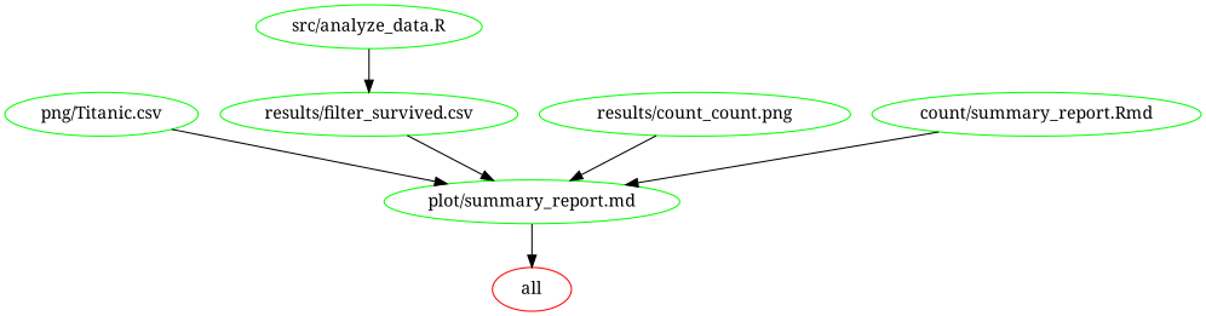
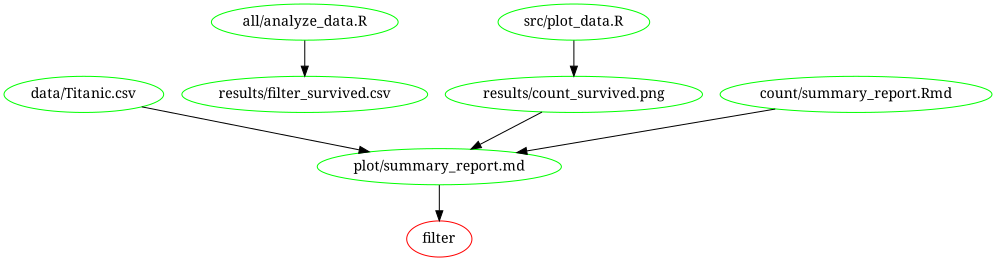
  digraph {
    fontname="Noto Serif"
    node [color=green fontname="Noto Serif"]
    edge [fontname="Noto Serif"]
-   n1 [color=red label=all]
-   n2 [label="png/Titanic.csv"]
+   n1 [color=red label=filter]
+   n2 [label="data/Titanic.csv"]
    n3 [label="plot/summary_report.md"]
    n4 [label="results/filter_survived.csv"]
-   n5 [label="results/count_count.png"]
-   n6 [label="src/analyze_data.R"]
+   n5 [label="results/count_survived.png"]
+   n6 [label="all/analyze_data.R"]
+   n7 [label="src/plot_data.R"]
    n8 [label="count/summary_report.Rmd"]
    n2 -> n3
    n3 -> n1
-   n4 -> n3
    n5 -> n3
    n6 -> n4
+   n7 -> n5
    n8 -> n3
  }
